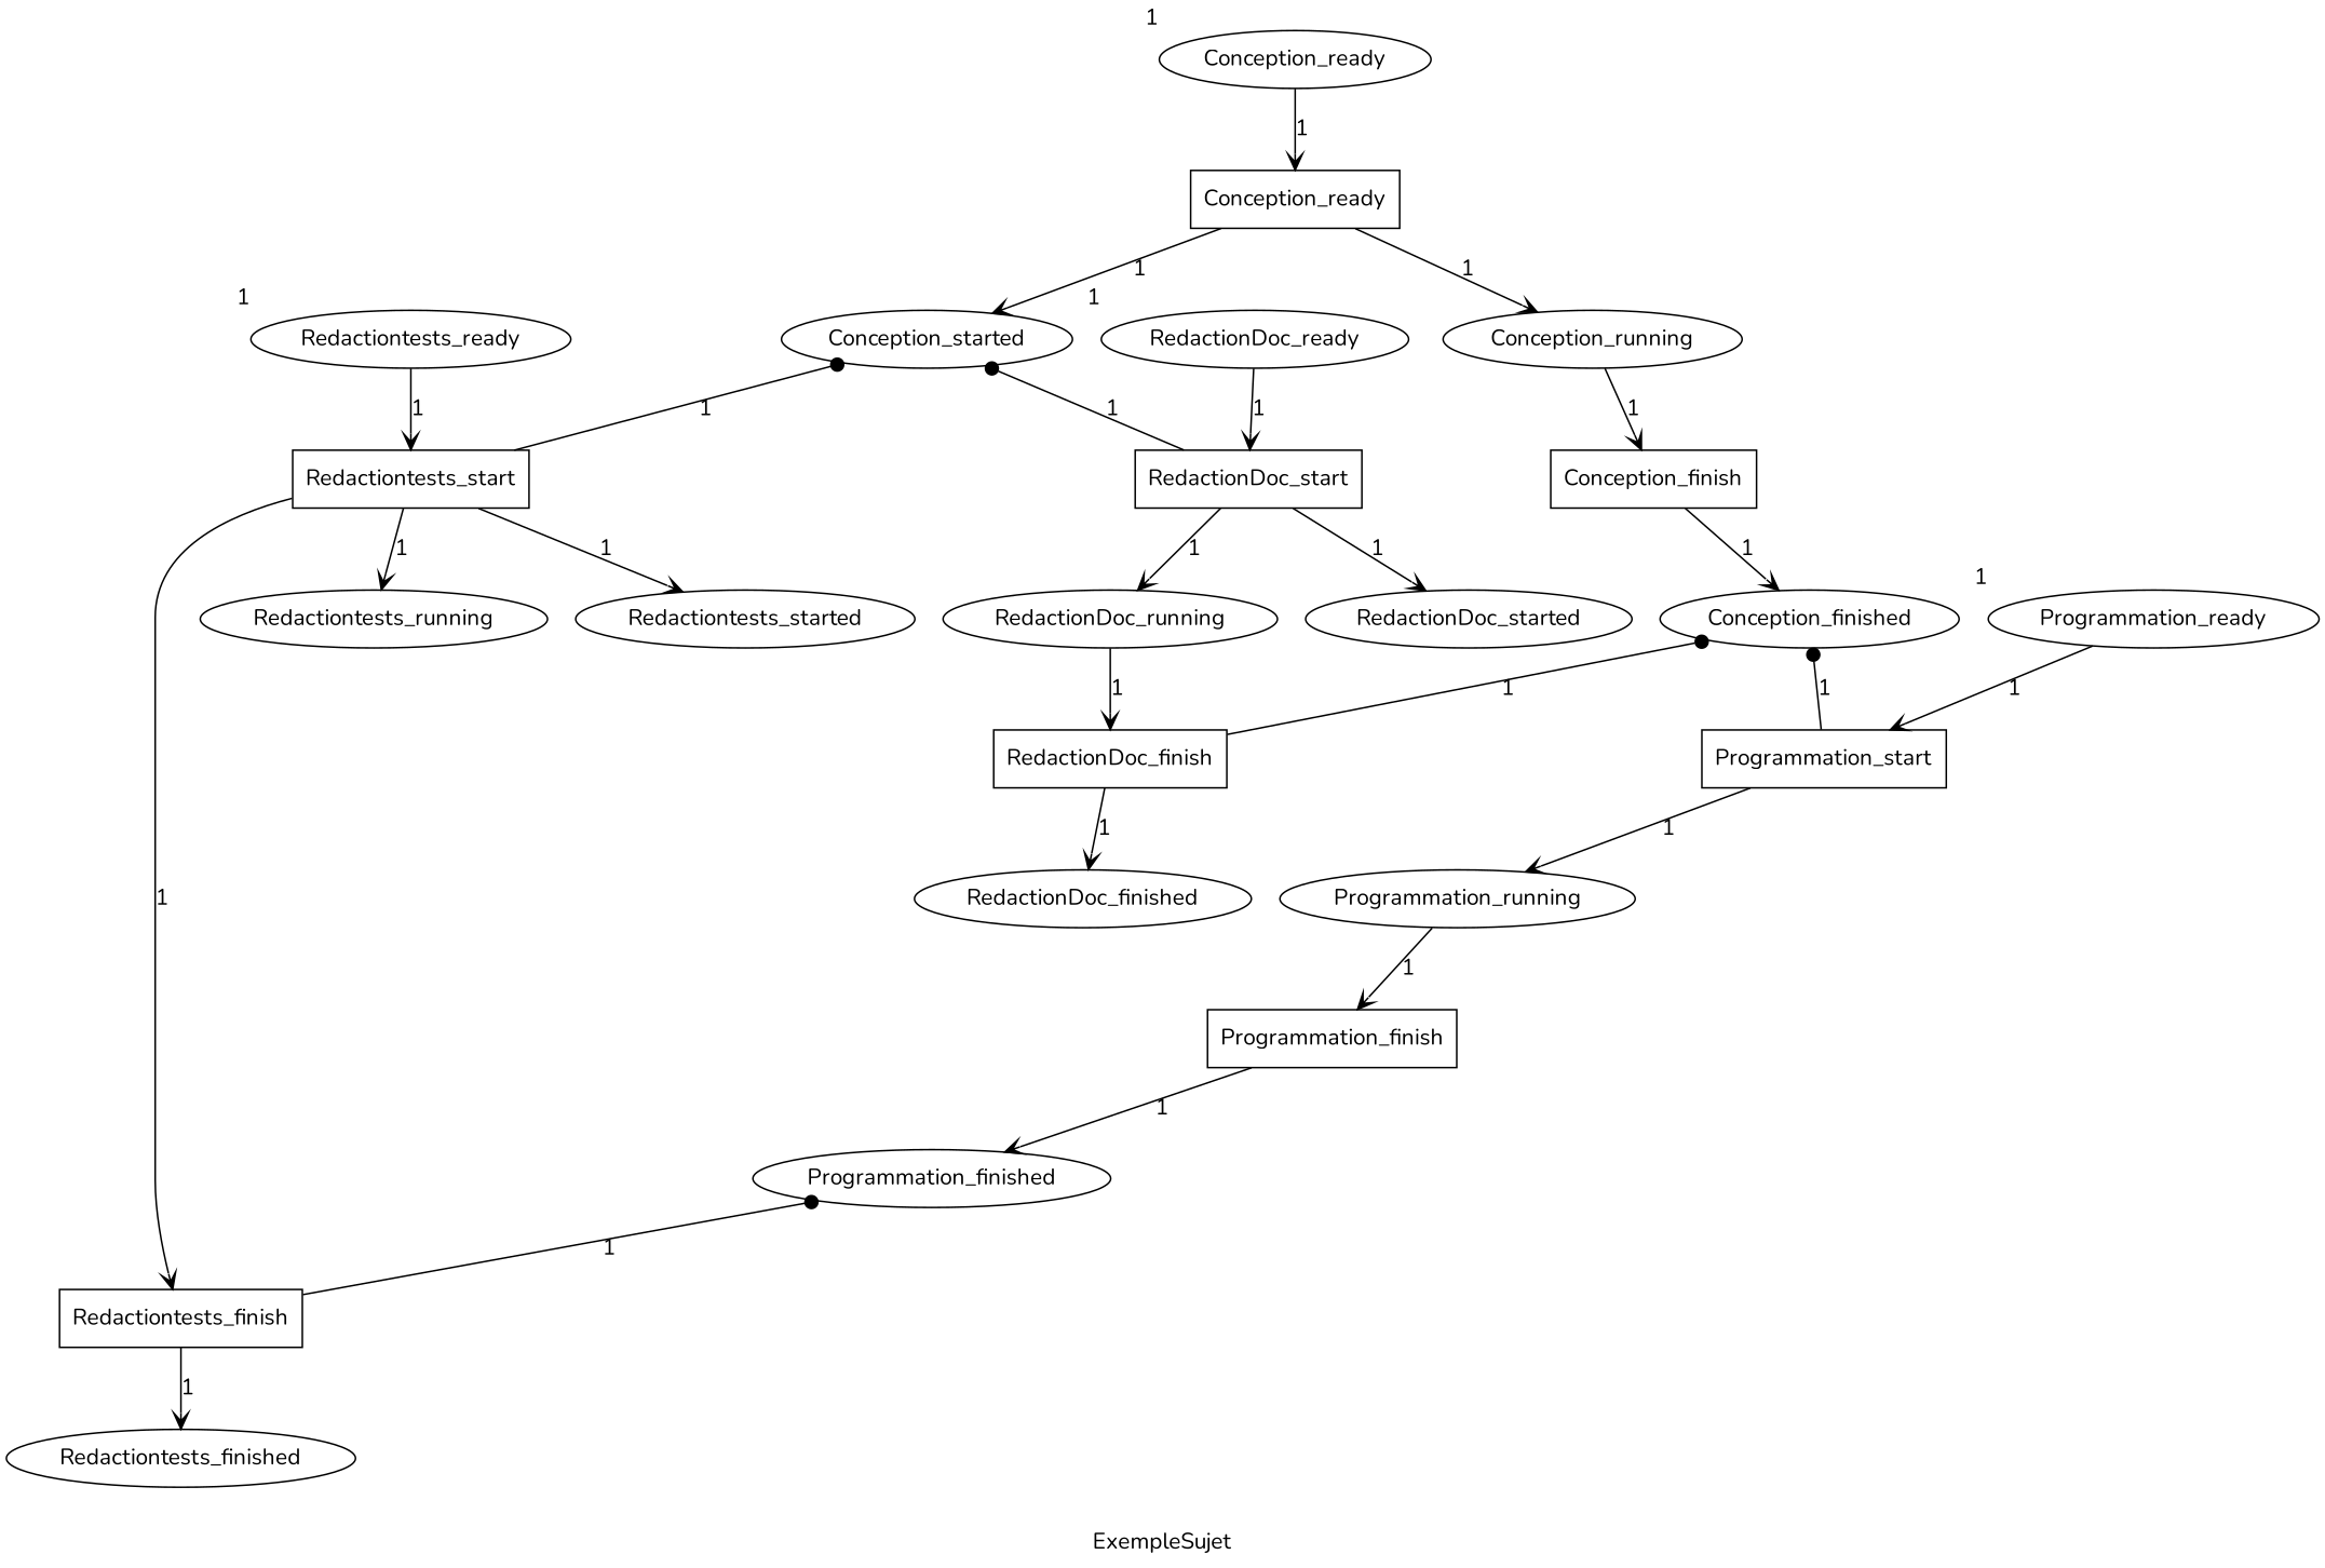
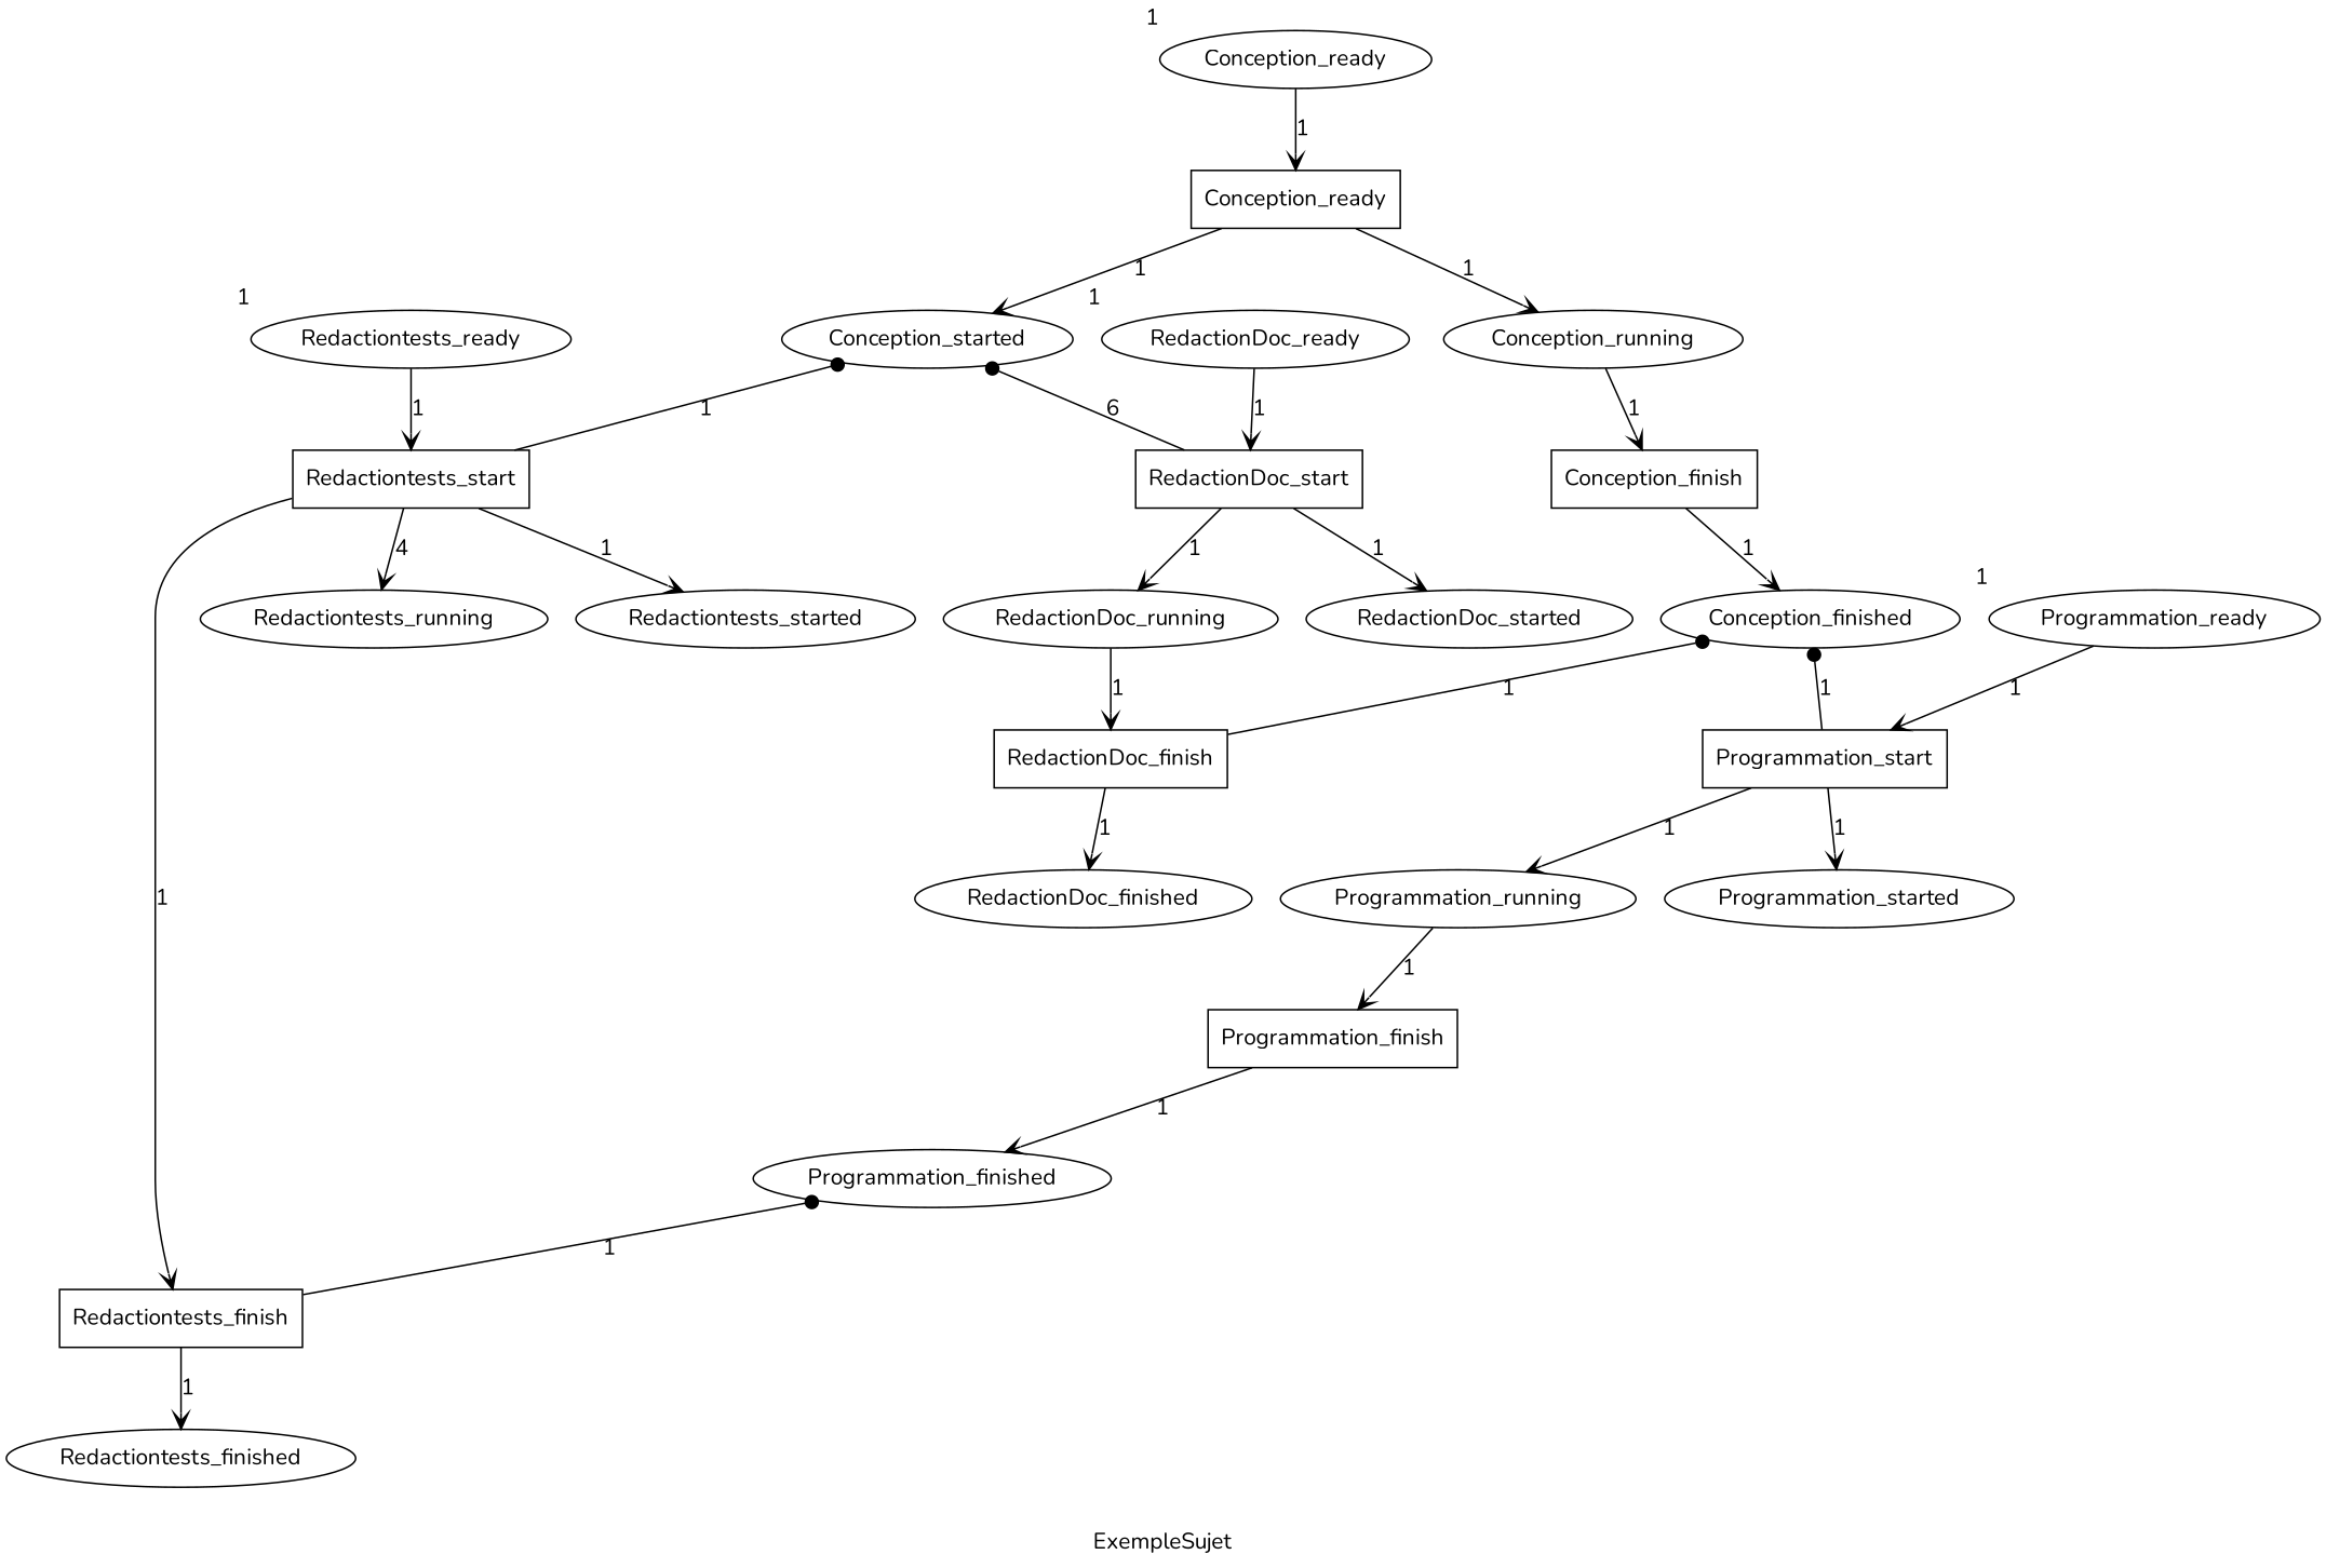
  digraph {
    fontname=Nunito
    label=ExempleSujet
    node [fontname=Nunito]
    edge [arrowhead=vee fontname=Nunito]
    Redactiontests_ready [xlabel=1]
    Redactiontests_start [shape=rectangle]
    Redactiontests_finish [shape=rectangle]
    Redactiontests_running
    Redactiontests_started
    Redactiontests_finished
    Conception_ready [xlabel=1]
    n8 [label=Conception_ready shape=rectangle]
    Conception_started
    Conception_running
    RedactionDoc_start [shape=rectangle]
    RedactionDoc_running
    RedactionDoc_started
    Conception_finish [shape=rectangle]
    Conception_finished
    Programmation_start [shape=rectangle]
    Programmation_running
+   Programmation_started
    RedactionDoc_finish [shape=rectangle]
    RedactionDoc_finished
    Programmation_ready [xlabel=1]
    Programmation_finish [shape=rectangle]
    Programmation_finished
    RedactionDoc_ready [xlabel=1]
    Redactiontests_ready -> Redactiontests_start [label=1]
    Redactiontests_start -> Redactiontests_finish [label=1]
-   Redactiontests_start -> Redactiontests_running [label=1]
+   Redactiontests_start -> Redactiontests_running [label=4]
    Redactiontests_start -> Redactiontests_started [label=1]
    Redactiontests_finish -> Redactiontests_finished [label=1]
    Conception_ready -> n8 [label=1]
    n8 -> Conception_started [label=1]
    n8 -> Conception_running [label=1]
    Conception_started -> Redactiontests_start [arrowtail=dot dir=back label=1 arrowhead=""]
-   Conception_started -> RedactionDoc_start [arrowtail=dot dir=back label=1 arrowhead=""]
+   Conception_started -> RedactionDoc_start [arrowtail=dot dir=back label=6 arrowhead=""]
    Conception_running -> Conception_finish [label=1]
    RedactionDoc_start -> RedactionDoc_running [label=1]
    RedactionDoc_start -> RedactionDoc_started [label=1]
    RedactionDoc_running -> RedactionDoc_finish [label=1]
    Conception_finish -> Conception_finished [label=1]
    Conception_finished -> Programmation_start [arrowtail=dot dir=back label=1 arrowhead=""]
    Conception_finished -> RedactionDoc_finish [arrowtail=dot dir=back label=1 arrowhead=""]
    Programmation_start -> Programmation_running [label=1]
+   Programmation_start -> Programmation_started [label=1]
    Programmation_running -> Programmation_finish [label=1]
    RedactionDoc_finish -> RedactionDoc_finished [label=1]
    Programmation_ready -> Programmation_start [label=1]
    Programmation_finish -> Programmation_finished [label=1]
    Programmation_finished -> Redactiontests_finish [arrowtail=dot dir=back label=1 arrowhead=""]
    RedactionDoc_ready -> RedactionDoc_start [label=1]
  }
